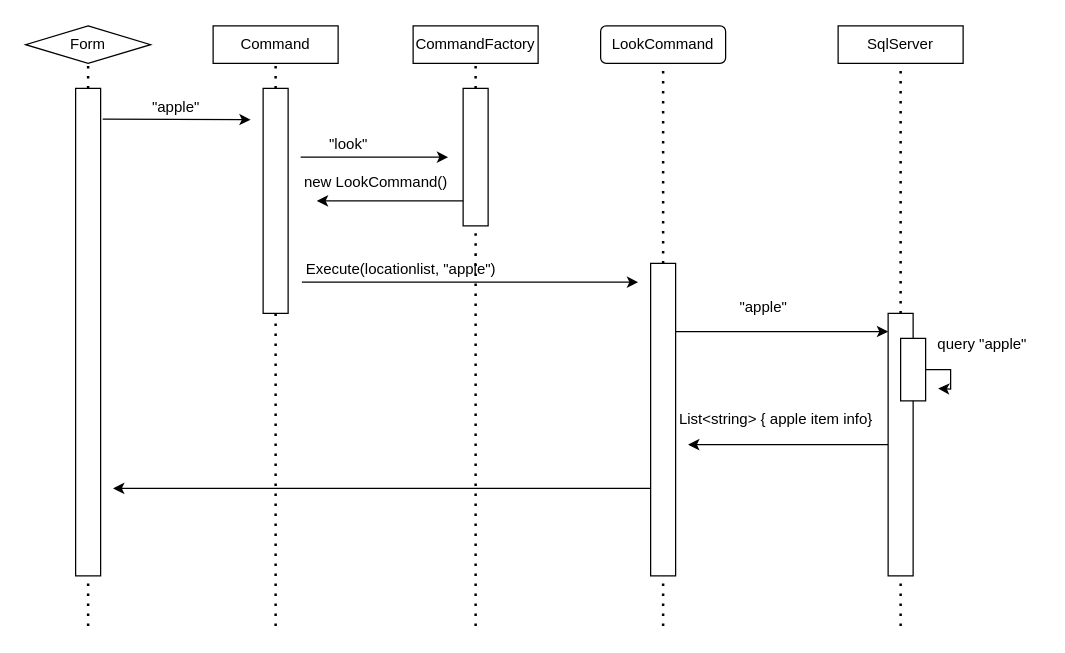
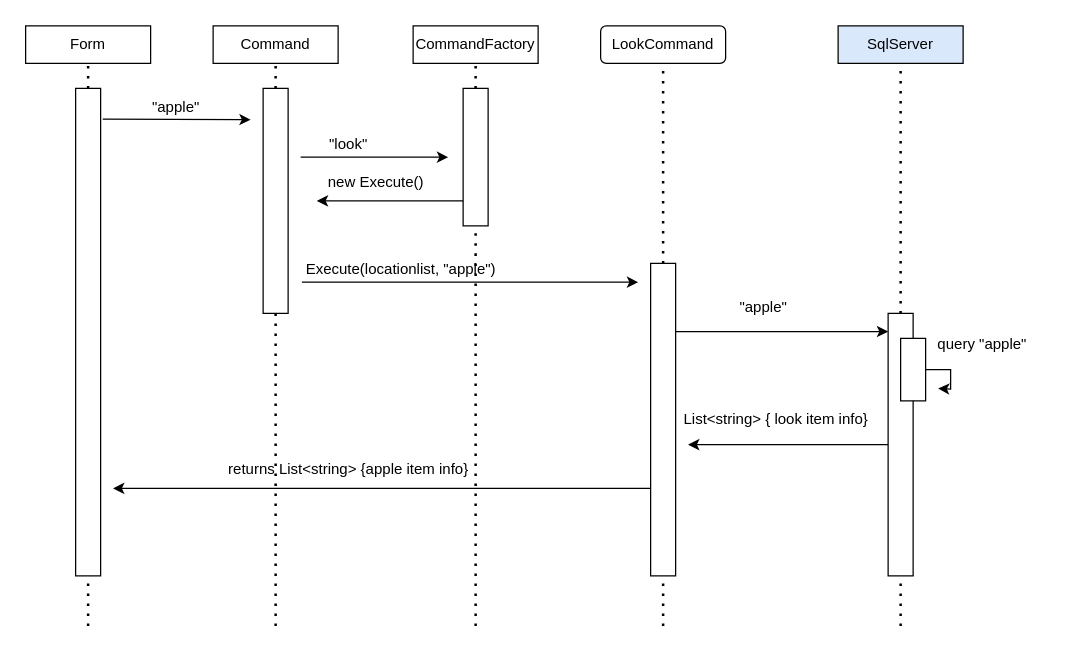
  <mxCell id="0" />
  <mxCell id="1" parent="0" />
- <mxCell id="2" value="Form" style="rhombus;whiteSpace=wrap;html=1;" vertex="1" parent="1"><mxGeometry x="20" y="20" width="100" height="30" as="geometry" /></mxCell>
+ <mxCell id="2" value="Form" style="rounded=0;whiteSpace=wrap;html=1;" vertex="1" parent="1"><mxGeometry x="20" y="20" width="100" height="30" as="geometry" /></mxCell>
  <mxCell id="3" value="" style="endArrow=none;dashed=1;html=1;dashPattern=1 3;strokeWidth=2;rounded=0;entryX=0.5;entryY=1;entryDx=0;entryDy=0;" edge="1" parent="1" source="5" target="2"><mxGeometry width="50" height="50" relative="1" as="geometry"><mxPoint x="70" y="500" as="sourcePoint" /><mxPoint x="210" y="150" as="targetPoint" /></mxGeometry></mxCell>
  <mxCell id="4" value="" style="endArrow=none;dashed=1;html=1;dashPattern=1 3;strokeWidth=2;rounded=0;entryX=0.5;entryY=1;entryDx=0;entryDy=0;" edge="1" parent="1" target="5"><mxGeometry width="50" height="50" relative="1" as="geometry"><mxPoint x="70" y="500" as="sourcePoint" /><mxPoint x="70" y="50" as="targetPoint" /></mxGeometry></mxCell>
  <mxCell id="5" value="" style="rounded=0;whiteSpace=wrap;html=1;" vertex="1" parent="1"><mxGeometry x="60" y="70" width="20" height="390" as="geometry" /></mxCell>
  <mxCell id="6" value="Command" style="rounded=0;whiteSpace=wrap;html=1;" vertex="1" parent="1"><mxGeometry x="170" y="20" width="100" height="30" as="geometry" /></mxCell>
  <mxCell id="7" value="" style="endArrow=none;dashed=1;html=1;dashPattern=1 3;strokeWidth=2;rounded=0;entryX=0.5;entryY=1;entryDx=0;entryDy=0;" edge="1" parent="1" source="9" target="6"><mxGeometry width="50" height="50" relative="1" as="geometry"><mxPoint x="220" y="500" as="sourcePoint" /><mxPoint x="360" y="150" as="targetPoint" /></mxGeometry></mxCell>
  <mxCell id="8" value="" style="endArrow=none;dashed=1;html=1;dashPattern=1 3;strokeWidth=2;rounded=0;entryX=0.5;entryY=1;entryDx=0;entryDy=0;" edge="1" parent="1" target="9"><mxGeometry width="50" height="50" relative="1" as="geometry"><mxPoint x="220" y="500" as="sourcePoint" /><mxPoint x="220" y="50" as="targetPoint" /></mxGeometry></mxCell>
  <mxCell id="9" value="" style="rounded=0;whiteSpace=wrap;html=1;" vertex="1" parent="1"><mxGeometry x="210" y="70" width="20" height="180" as="geometry" /></mxCell>
  <mxCell id="10" value="CommandFactory" style="rounded=0;whiteSpace=wrap;html=1;" vertex="1" parent="1"><mxGeometry x="330" y="20" width="100" height="30" as="geometry" /></mxCell>
  <mxCell id="11" value="" style="endArrow=none;dashed=1;html=1;dashPattern=1 3;strokeWidth=2;rounded=0;entryX=0.5;entryY=1;entryDx=0;entryDy=0;" edge="1" parent="1" source="14" target="10"><mxGeometry width="50" height="50" relative="1" as="geometry"><mxPoint x="380" y="500" as="sourcePoint" /><mxPoint x="520" y="150" as="targetPoint" /></mxGeometry></mxCell>
  <mxCell id="12" value="" style="endArrow=none;dashed=1;html=1;dashPattern=1 3;strokeWidth=2;rounded=0;entryX=0.5;entryY=1;entryDx=0;entryDy=0;" edge="1" parent="1" target="14"><mxGeometry width="50" height="50" relative="1" as="geometry"><mxPoint x="380" y="500" as="sourcePoint" /><mxPoint x="380" y="50" as="targetPoint" /></mxGeometry></mxCell>
  <mxCell id="13" style="edgeStyle=orthogonalEdgeStyle;rounded=0;orthogonalLoop=1;jettySize=auto;html=1;" edge="1" parent="1"><mxGeometry relative="1" as="geometry"><mxPoint x="253" y="160" as="targetPoint" /><mxPoint x="373" y="160" as="sourcePoint" /></mxGeometry></mxCell>
  <mxCell id="14" value="" style="rounded=0;whiteSpace=wrap;html=1;" vertex="1" parent="1"><mxGeometry x="370" y="70" width="20" height="110" as="geometry" /></mxCell>
  <mxCell id="15" value="LookCommand" style="whiteSpace=wrap;html=1;rounded=1;" vertex="1" parent="1"><mxGeometry x="480" y="20" width="100" height="30" as="geometry" /></mxCell>
  <mxCell id="16" value="" style="endArrow=none;dashed=1;html=1;dashPattern=1 3;strokeWidth=2;rounded=0;entryX=0.5;entryY=1;entryDx=0;entryDy=0;" edge="1" parent="1" source="20" target="15"><mxGeometry width="50" height="50" relative="1" as="geometry"><mxPoint x="530" y="500" as="sourcePoint" /><mxPoint x="670" y="150" as="targetPoint" /></mxGeometry></mxCell>
  <mxCell id="17" value="" style="endArrow=none;dashed=1;html=1;dashPattern=1 3;strokeWidth=2;rounded=0;entryX=0.5;entryY=1;entryDx=0;entryDy=0;" edge="1" parent="1" target="20"><mxGeometry width="50" height="50" relative="1" as="geometry"><mxPoint x="530" y="500" as="sourcePoint" /><mxPoint x="530" y="50" as="targetPoint" /></mxGeometry></mxCell>
  <mxCell id="18" style="edgeStyle=orthogonalEdgeStyle;rounded=0;orthogonalLoop=1;jettySize=auto;html=1;entryX=0;entryY=0.5;entryDx=0;entryDy=0;" edge="1" parent="1"><mxGeometry relative="1" as="geometry"><mxPoint x="540" y="264.58" as="sourcePoint" /><mxPoint x="710" y="264.58" as="targetPoint" /></mxGeometry></mxCell>
  <mxCell id="19" style="edgeStyle=orthogonalEdgeStyle;rounded=0;orthogonalLoop=1;jettySize=auto;html=1;" edge="1" parent="1"><mxGeometry relative="1" as="geometry"><mxPoint x="90" y="390" as="targetPoint" /><mxPoint x="520" y="390" as="sourcePoint" /></mxGeometry></mxCell>
  <mxCell id="20" value="" style="rounded=0;whiteSpace=wrap;html=1;" vertex="1" parent="1"><mxGeometry x="520" y="210" width="20" height="250" as="geometry" /></mxCell>
  <mxCell id="21" value="&quot;apple&quot;" style="text;html=1;align=center;verticalAlign=middle;resizable=0;points=[];autosize=1;strokeColor=none;fillColor=none;" vertex="1" parent="1"><mxGeometry x="110" y="70" width="60" height="30" as="geometry" /></mxCell>
  <mxCell id="22" value="" style="endArrow=classic;html=1;rounded=0;exitX=1.084;exitY=0.063;exitDx=0;exitDy=0;exitPerimeter=0;" edge="1" parent="1" source="5"><mxGeometry width="50" height="50" relative="1" as="geometry"><mxPoint x="82" y="95" as="sourcePoint" /><mxPoint x="200" y="95" as="targetPoint" /></mxGeometry></mxCell>
  <mxCell id="23" value="&quot;look&quot;" style="text;html=1;align=center;verticalAlign=middle;resizable=0;points=[];autosize=1;strokeColor=none;fillColor=none;" vertex="1" parent="1"><mxGeometry x="253" y="100" width="50" height="30" as="geometry" /></mxCell>
  <mxCell id="24" value="" style="endArrow=classic;html=1;rounded=0;exitX=1.084;exitY=0.063;exitDx=0;exitDy=0;exitPerimeter=0;" edge="1" parent="1"><mxGeometry width="50" height="50" relative="1" as="geometry"><mxPoint x="240" y="125" as="sourcePoint" /><mxPoint x="358" y="125" as="targetPoint" /></mxGeometry></mxCell>
- <mxCell id="25" value="new LookCommand()" style="text;html=1;align=center;verticalAlign=middle;resizable=0;points=[];autosize=1;strokeColor=none;fillColor=none;" vertex="1" parent="1"><mxGeometry x="230" y="130" width="140" height="30" as="geometry" /></mxCell>
+ <mxCell id="25" value="new Execute()" style="text;html=1;align=center;verticalAlign=middle;resizable=0;points=[];autosize=1;strokeColor=none;fillColor=none;" vertex="1" parent="1"><mxGeometry x="230" y="130" width="140" height="30" as="geometry" /></mxCell>
  <mxCell id="26" value="Execute(locationlist, &quot;apple&quot;)" style="text;html=1;align=center;verticalAlign=middle;resizable=0;points=[];autosize=1;strokeColor=none;fillColor=none;" vertex="1" parent="1"><mxGeometry x="230" y="200" width="180" height="30" as="geometry" /></mxCell>
  <mxCell id="27" value="" style="endArrow=classic;html=1;rounded=0;exitX=1.084;exitY=0.063;exitDx=0;exitDy=0;exitPerimeter=0;" edge="1" parent="1"><mxGeometry width="50" height="50" relative="1" as="geometry"><mxPoint x="241" y="225" as="sourcePoint" /><mxPoint x="510" y="225" as="targetPoint" /></mxGeometry></mxCell>
- <mxCell id="28" value="SqlServer" style="rounded=0;whiteSpace=wrap;html=1;" vertex="1" parent="1"><mxGeometry x="670" y="20" width="100" height="30" as="geometry" /></mxCell>
+ <mxCell id="28" value="SqlServer" style="rounded=0;whiteSpace=wrap;html=1;fillColor=#dae8fc;" vertex="1" parent="1"><mxGeometry x="670" y="20" width="100" height="30" as="geometry" /></mxCell>
  <mxCell id="29" value="" style="endArrow=none;dashed=1;html=1;dashPattern=1 3;strokeWidth=2;rounded=0;entryX=0.5;entryY=1;entryDx=0;entryDy=0;" edge="1" parent="1" source="32" target="28"><mxGeometry width="50" height="50" relative="1" as="geometry"><mxPoint x="720" y="500" as="sourcePoint" /><mxPoint x="860" y="150" as="targetPoint" /></mxGeometry></mxCell>
  <mxCell id="30" value="" style="endArrow=none;dashed=1;html=1;dashPattern=1 3;strokeWidth=2;rounded=0;entryX=0.5;entryY=1;entryDx=0;entryDy=0;" edge="1" parent="1" target="32"><mxGeometry width="50" height="50" relative="1" as="geometry"><mxPoint x="720" y="500" as="sourcePoint" /><mxPoint x="720" y="50" as="targetPoint" /></mxGeometry></mxCell>
  <mxCell id="31" style="edgeStyle=orthogonalEdgeStyle;rounded=0;orthogonalLoop=1;jettySize=auto;html=1;" edge="1" parent="1" source="32"><mxGeometry relative="1" as="geometry"><mxPoint x="550" y="355" as="targetPoint" /></mxGeometry></mxCell>
  <mxCell id="32" value="" style="rounded=0;whiteSpace=wrap;html=1;" vertex="1" parent="1"><mxGeometry x="710" y="250" width="20" height="210" as="geometry" /></mxCell>
  <mxCell id="33" value="&quot;apple&quot;" style="text;html=1;align=center;verticalAlign=middle;resizable=0;points=[];autosize=1;strokeColor=none;fillColor=none;" vertex="1" parent="1"><mxGeometry x="580" y="230" width="60" height="30" as="geometry" /></mxCell>
  <mxCell id="34" style="edgeStyle=orthogonalEdgeStyle;rounded=0;orthogonalLoop=1;jettySize=auto;html=1;" edge="1" parent="1" source="35"><mxGeometry relative="1" as="geometry"><mxPoint x="750" y="310" as="targetPoint" /></mxGeometry></mxCell>
  <mxCell id="35" value="" style="rounded=0;whiteSpace=wrap;html=1;" vertex="1" parent="1"><mxGeometry x="720" y="270" width="20" height="50" as="geometry" /></mxCell>
  <mxCell id="36" value="query &quot;apple&quot;" style="text;html=1;align=center;verticalAlign=middle;resizable=0;points=[];autosize=1;strokeColor=none;fillColor=none;" vertex="1" parent="1"><mxGeometry x="740" y="260" width="90" height="30" as="geometry" /></mxCell>
- <mxCell id="37" value="List&amp;lt;string&amp;gt; { apple item info}" style="text;html=1;align=center;verticalAlign=middle;resizable=0;points=[];autosize=1;strokeColor=none;fillColor=none;" vertex="1" parent="1"><mxGeometry x="530" y="320" width="180" height="30" as="geometry" /></mxCell>
+ <mxCell id="37" value="List&amp;lt;string&amp;gt; { look item info}" style="text;html=1;align=center;verticalAlign=middle;resizable=0;points=[];autosize=1;strokeColor=none;fillColor=none;" vertex="1" parent="1"><mxGeometry x="530" y="320" width="180" height="30" as="geometry" /></mxCell>
+ <mxCell id="38" value="returns List&amp;lt;string&amp;gt; {apple item info}" style="text;html=1;align=center;verticalAlign=middle;resizable=0;points=[];autosize=1;strokeColor=none;fillColor=none;" vertex="1" parent="1"><mxGeometry x="168" y="360" width="220" height="30" as="geometry" /></mxCell>
